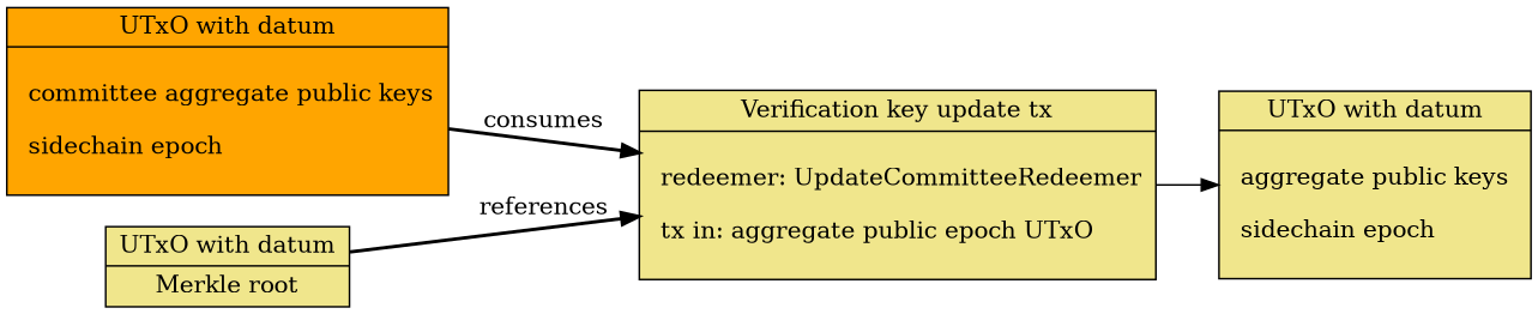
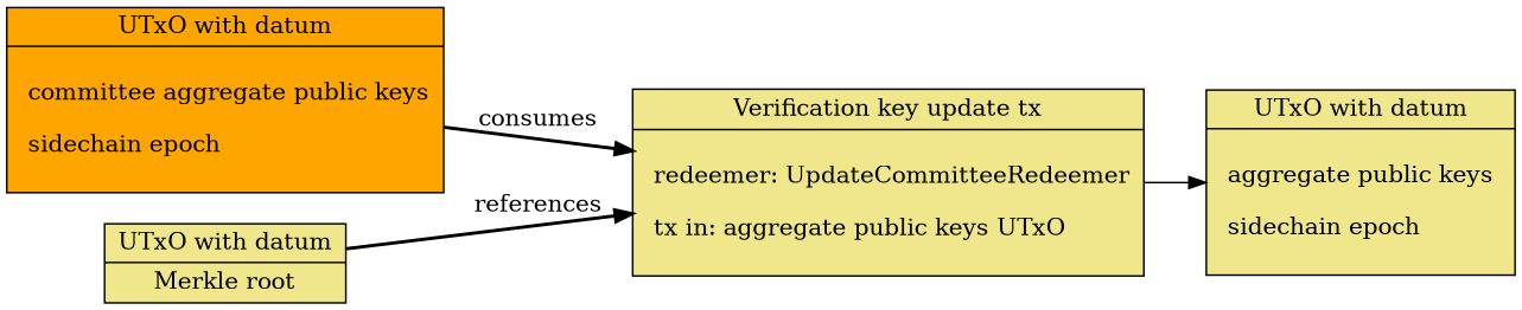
  strict digraph {
    rankdir=LR
    node [shape=record style=filled fillcolor=khaki]
    edge [style=bold]
    n1 [label="UTxO with datum |\n        committee aggregate public keys\l\n        sidechain epoch\l\n    " fillcolor=orange]
-   n2 [label="Verification key update tx |\n        redeemer: UpdateCommitteeRedeemer\l\n        tx in: aggregate public epoch UTxO\l\n      "]
+   n2 [label="Verification key update tx |\n        redeemer: UpdateCommitteeRedeemer\l\n        tx in: aggregate public keys UTxO\l\n      "]
    n3 [label="UTxO with datum | Merkle root"]
    n4 [label="UTxO with datum |\n        aggregate public keys \l\n        sidechain epoch\l\n    "]
    n1 -> n2 [label=consumes]
    n2 -> n4 [style=solid]
    n3 -> n2 [label=references]
  }
